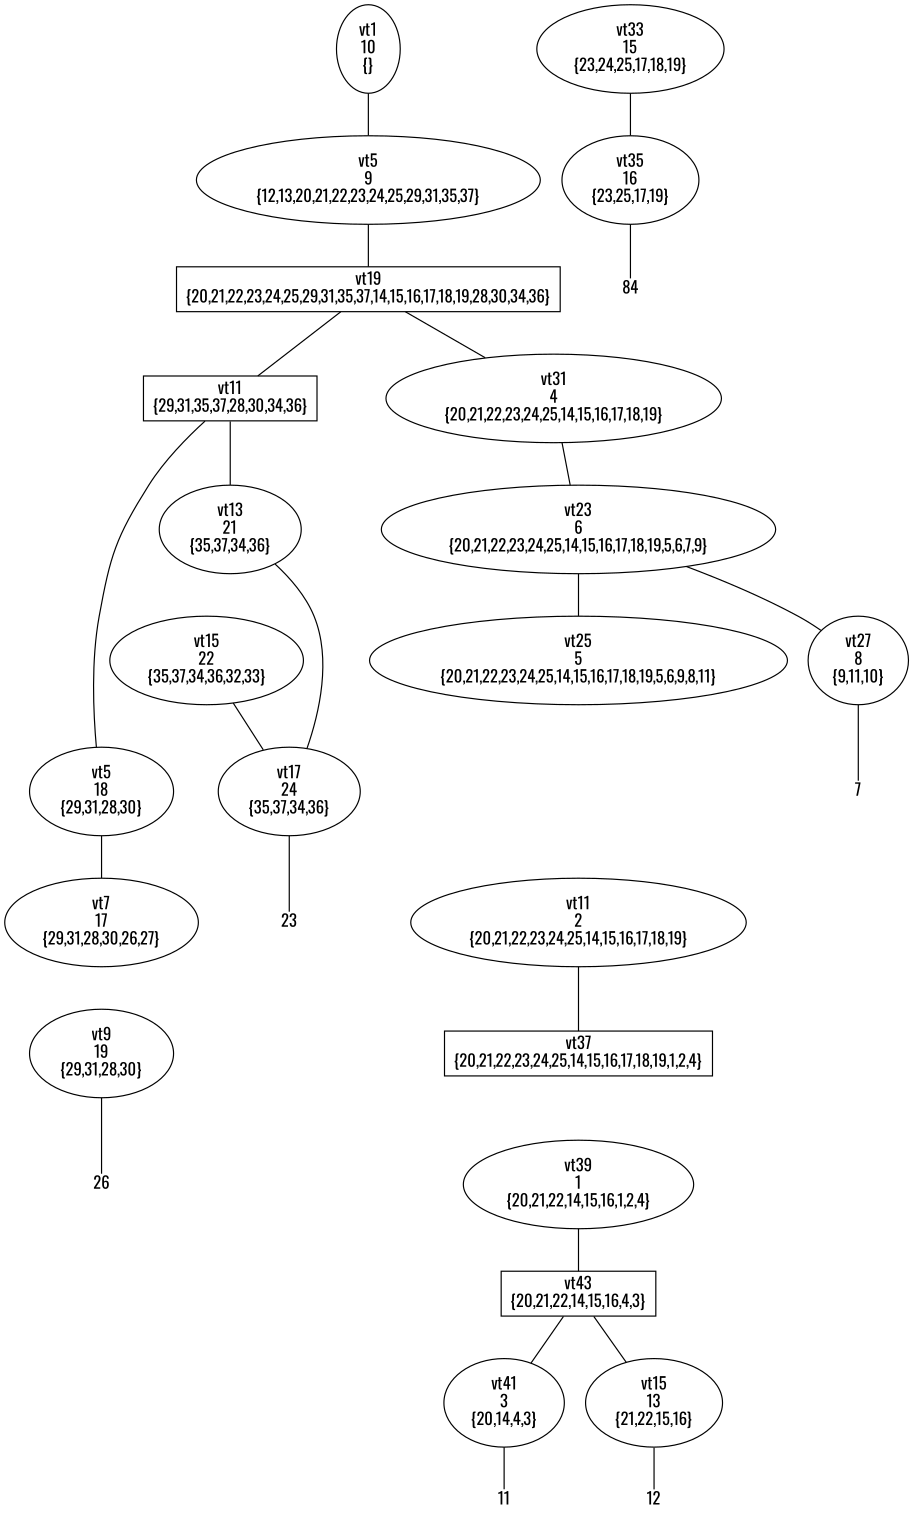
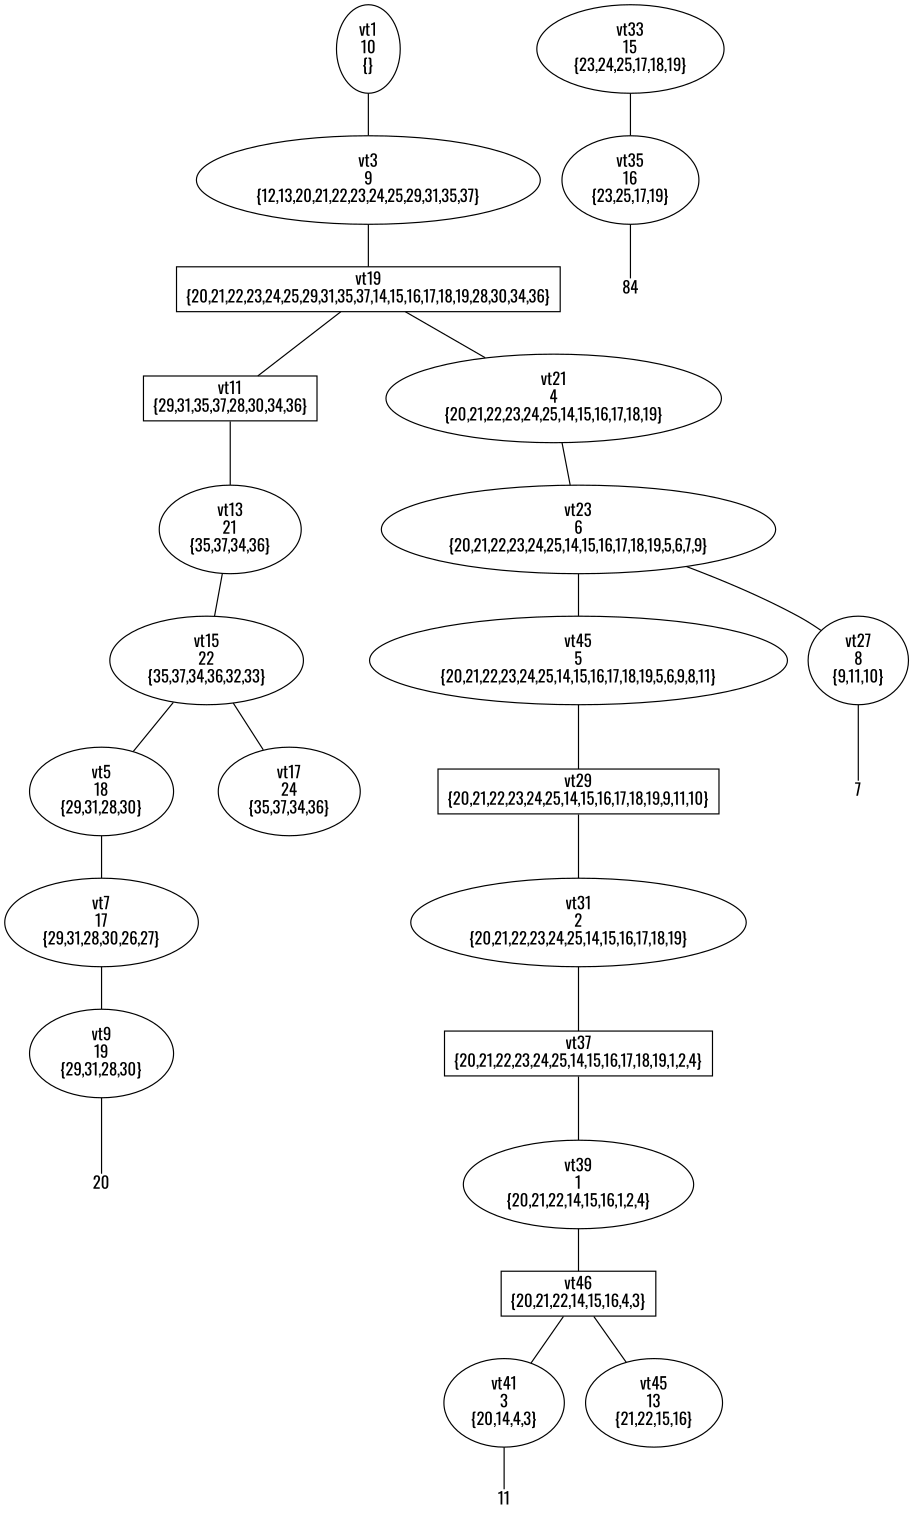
  digraph {
    fontname=Oswald
    node [fontname=Oswald shape=ellipse]
    edge [arrowhead=none fontname=Oswald]
    n1 [label="vt1\n10\n{}"]
-   n2 [label="vt5\n9\n{12,13,20,21,22,23,24,25,29,31,35,37}"]
+   n2 [label="vt3\n9\n{12,13,20,21,22,23,24,25,29,31,35,37}"]
    n3 [label="vt19\n{20,21,22,23,24,25,29,31,35,37,14,15,16,17,18,19,28,30,34,36}" shape=box]
    n4 [label="vt11\n{29,31,35,37,28,30,34,36}" shape=box]
-   n5 [label="vt31\n4\n{20,21,22,23,24,25,14,15,16,17,18,19}"]
+   n5 [label="vt21\n4\n{20,21,22,23,24,25,14,15,16,17,18,19}"]
    n6 [label="vt5\n18\n{29,31,28,30}"]
    n7 [label="vt13\n21\n{35,37,34,36}"]
    n8 [label="vt23\n6\n{20,21,22,23,24,25,14,15,16,17,18,19,5,6,7,9}"]
    n9 [label="vt7\n17\n{29,31,28,30,26,27}"]
    n10 [label="vt15\n22\n{35,37,34,36,32,33}"]
    n11 [label="vt9\n19\n{29,31,28,30}"]
-   n12 [fixedsize=true fontsize=14 height=.25 label=26 shape=plaintext width=.25]
+   n12 [fixedsize=true fontsize=14 height=.25 label=20 shape=plaintext width=.25]
    n13 [label="vt17\n24\n{35,37,34,36}"]
-   n14 [fixedsize=true fontsize=14 height=.25 label=23 shape=plaintext width=.25]
-   n15 [label="vt25\n5\n{20,21,22,23,24,25,14,15,16,17,18,19,5,6,9,8,11}"]
+   n15 [label="vt45\n5\n{20,21,22,23,24,25,14,15,16,17,18,19,5,6,9,8,11}"]
    n16 [label="vt27\n8\n{9,11,10}"]
-   n18 [label="vt11\n2\n{20,21,22,23,24,25,14,15,16,17,18,19}"]
+   n17 [label="vt29\n{20,21,22,23,24,25,14,15,16,17,18,19,9,11,10}" shape=box]
+   n18 [label="vt31\n2\n{20,21,22,23,24,25,14,15,16,17,18,19}"]
    n19 [fixedsize=true fontsize=14 height=.25 label=7 shape=plaintext width=.25]
    n20 [label="vt37\n{20,21,22,23,24,25,14,15,16,17,18,19,1,2,4}" shape=box]
    n21 [label="vt39\n1\n{20,21,22,14,15,16,1,2,4}"]
    n22 [label="vt33\n15\n{23,24,25,17,18,19}"]
    n23 [label="vt35\n16\n{23,25,17,19}"]
-   n24 [label="vt43\n{20,21,22,14,15,16,4,3}" shape=box]
+   n24 [label="vt46\n{20,21,22,14,15,16,4,3}" shape=box]
    n25 [fixedsize=true fontsize=14 height=.25 label=84 shape=plaintext width=.25]
    n26 [label="vt41\n3\n{20,14,4,3}"]
-   n27 [label="vt15\n13\n{21,22,15,16}"]
+   n27 [label="vt45\n13\n{21,22,15,16}"]
    n28 [fixedsize=true fontsize=14 height=.25 label=11 shape=plaintext width=.25]
-   n29 [fixedsize=true fontsize=14 height=.25 label=12 shape=plaintext width=.25]
    n1 -> n2
    n2 -> n3
    n3 -> n4
    n3 -> n5
-   n4 -> n6
+   n10 -> n6
    n4 -> n7
    n5 -> n8
    n6 -> n9
-   n7 -> n13
+   n7 -> n10
    n8 -> n15
    n8 -> n16
+   n9 -> n11
    n10 -> n13
    n11 -> n12
-   n13 -> n14
+   n15 -> n17
    n16 -> n19
+   n17 -> n18
    n18 -> n20
+   n20 -> n21
    n21 -> n24
    n22 -> n23
    n23 -> n25
    n24 -> n26
    n24 -> n27
    n26 -> n28
-   n27 -> n29
  }
